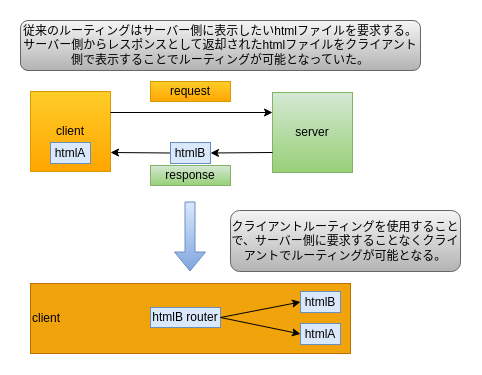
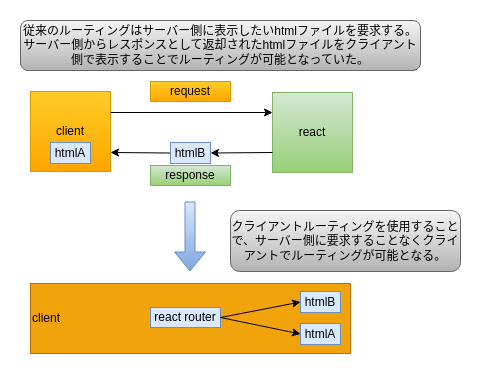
  <mxCell id="0" />
  <mxCell id="1" parent="0" />
  <mxCell id="2" value="client" style="rounded=0;whiteSpace=wrap;html=1;fillColor=#f0a30a;strokeColor=#BD7000;fontColor=#000000;align=left;" vertex="1" parent="1"><mxGeometry x="30" y="283" width="320" height="70" as="geometry" /></mxCell>
  <mxCell id="3" value="client" style="whiteSpace=wrap;html=1;aspect=fixed;fillColor=#ffcd28;gradientColor=#ffa500;strokeColor=#d79b00;" parent="1" vertex="1"><mxGeometry x="30" y="91" width="80" height="80" as="geometry" /></mxCell>
- <mxCell id="4" value="server" style="whiteSpace=wrap;html=1;aspect=fixed;fillColor=#d5e8d4;gradientColor=#97d077;strokeColor=#82b366;" parent="1" vertex="1"><mxGeometry x="272" y="92" width="80" height="80" as="geometry" /></mxCell>
+ <mxCell id="4" value="react" style="whiteSpace=wrap;html=1;aspect=fixed;fillColor=#d5e8d4;gradientColor=#97d077;strokeColor=#82b366;" parent="1" vertex="1"><mxGeometry x="272" y="92" width="80" height="80" as="geometry" /></mxCell>
  <mxCell id="5" value="" style="endArrow=classic;html=1;rounded=0;exitX=1;exitY=0.25;exitDx=0;exitDy=0;entryX=0;entryY=0.25;entryDx=0;entryDy=0;" parent="1" edge="1" target="4"><mxGeometry width="50" height="50" relative="1" as="geometry"><mxPoint x="110" y="112" as="sourcePoint" /><mxPoint x="270" y="112" as="targetPoint" /></mxGeometry></mxCell>
  <mxCell id="6" value="" style="endArrow=classic;html=1;rounded=0;entryX=1;entryY=0.75;entryDx=0;entryDy=0;exitX=0;exitY=0.5;exitDx=0;exitDy=0;" parent="1" edge="1" source="15"><mxGeometry width="50" height="50" relative="1" as="geometry"><mxPoint x="160" y="152" as="sourcePoint" /><mxPoint x="110" y="152" as="targetPoint" /></mxGeometry></mxCell>
  <mxCell id="7" value="request" style="rounded=0;whiteSpace=wrap;html=1;fillColor=#ffcd28;gradientColor=#ffa500;strokeColor=#d79b00;" parent="1" vertex="1"><mxGeometry x="150" y="81" width="80" height="20" as="geometry" /></mxCell>
  <mxCell id="8" value="response" style="rounded=0;whiteSpace=wrap;html=1;fillColor=#d5e8d4;gradientColor=#97d077;strokeColor=#82b366;" parent="1" vertex="1"><mxGeometry x="150" y="165" width="80" height="20" as="geometry" /></mxCell>
  <mxCell id="9" value="" style="shape=flexArrow;endArrow=classic;html=1;rounded=0;fillColor=#dae8fc;gradientColor=#7ea6e0;strokeColor=#6c8ebf;" parent="1" edge="1"><mxGeometry width="50" height="50" relative="1" as="geometry"><mxPoint x="189.5" y="201" as="sourcePoint" /><mxPoint x="189.5" y="271" as="targetPoint" /></mxGeometry></mxCell>
  <mxCell id="10" value="クライアントルーティングを使用することで、サーバー側に要求することなくクライアントでルーティングが可能となる。" style="rounded=1;whiteSpace=wrap;html=1;fillColor=#f5f5f5;strokeColor=#666666;gradientColor=#b3b3b3;" parent="1" vertex="1"><mxGeometry x="230" y="210" width="230" height="61" as="geometry" /></mxCell>
  <mxCell id="11" value="従来のルーティングはサーバー側に表示したいhtmlファイルを要求する。サーバー側からレスポンスとして返却されたhtmlファイルをクライアント側で表示することでルーティングが可能となっていた。" style="rounded=1;whiteSpace=wrap;html=1;fillColor=#f5f5f5;strokeColor=#666666;gradientColor=#b3b3b3;" parent="1" vertex="1"><mxGeometry x="20" y="20" width="400" height="50" as="geometry" /></mxCell>
  <mxCell id="12" value="htmlA" style="rounded=0;whiteSpace=wrap;html=1;fillColor=#dae8fc;strokeColor=#6c8ebf;" vertex="1" parent="1"><mxGeometry x="300" y="323" width="40" height="21" as="geometry" /></mxCell>
  <mxCell id="13" value="" style="endArrow=classic;html=1;rounded=0;exitX=0;exitY=0.75;exitDx=0;exitDy=0;entryX=1;entryY=0.5;entryDx=0;entryDy=0;" edge="1" parent="1" source="4" target="15"><mxGeometry width="50" height="50" relative="1" as="geometry"><mxPoint x="270" y="152" as="sourcePoint" /><mxPoint x="210" y="150" as="targetPoint" /></mxGeometry></mxCell>
  <mxCell id="14" value="htmlB" style="rounded=0;whiteSpace=wrap;html=1;fillColor=#dae8fc;strokeColor=#6c8ebf;" vertex="1" parent="1"><mxGeometry x="300" y="291" width="40" height="21" as="geometry" /></mxCell>
  <mxCell id="15" value="htmlB" style="rounded=0;whiteSpace=wrap;html=1;fillColor=#dae8fc;strokeColor=#6c8ebf;" vertex="1" parent="1"><mxGeometry x="170" y="142" width="40" height="21" as="geometry" /></mxCell>
  <mxCell id="16" value="htmlA" style="rounded=0;whiteSpace=wrap;html=1;fillColor=#dae8fc;strokeColor=#6c8ebf;" vertex="1" parent="1"><mxGeometry x="50" y="142" width="40" height="21" as="geometry" /></mxCell>
- <mxCell id="17" value="htmlB router" style="rounded=0;whiteSpace=wrap;html=1;fillColor=#dae8fc;strokeColor=#6c8ebf;" vertex="1" parent="1"><mxGeometry x="150" y="307" width="70" height="20" as="geometry" /></mxCell>
+ <mxCell id="17" value="react router" style="rounded=0;whiteSpace=wrap;html=1;fillColor=#dae8fc;strokeColor=#6c8ebf;" vertex="1" parent="1"><mxGeometry x="150" y="307" width="70" height="20" as="geometry" /></mxCell>
  <mxCell id="18" value="" style="endArrow=classic;html=1;rounded=0;exitX=1;exitY=0.5;exitDx=0;exitDy=0;entryX=0;entryY=0.5;entryDx=0;entryDy=0;" edge="1" parent="1" source="17" target="14"><mxGeometry width="50" height="50" relative="1" as="geometry"><mxPoint x="270" y="270" as="sourcePoint" /><mxPoint x="340" y="190" as="targetPoint" /></mxGeometry></mxCell>
  <mxCell id="19" value="" style="endArrow=classic;html=1;rounded=0;entryX=0;entryY=0.5;entryDx=0;entryDy=0;exitX=1;exitY=0.5;exitDx=0;exitDy=0;" edge="1" parent="1" source="17" target="12"><mxGeometry width="50" height="50" relative="1" as="geometry"><mxPoint x="220" y="330" as="sourcePoint" /><mxPoint x="310" y="320" as="targetPoint" /></mxGeometry></mxCell>
